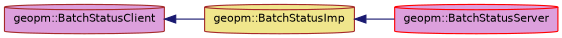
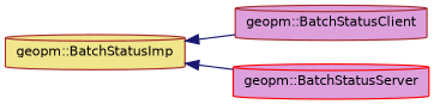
  digraph {
    rankdir=LR
    node [color=brown fillcolor=plum fontname=Helvetica fontsize=10 shape=cylinder style=filled]
    edge [color=midnightblue dir=back fontname=Helvetica fontsize=10 labelfontname=Helvetica labelfontsize=10 style=solid]
    n1 [fillcolor=khaki height=0.2 label="geopm::BatchStatusImp" width=0.4]
    n2 [height=0.2 label="geopm::BatchStatusClient" width=0.4]
    n3 [color=red height=0.2 label="geopm::BatchStatusServer" width=0.4]
-   n2 -> n1
+   n1 -> n2
    n1 -> n3
  }
